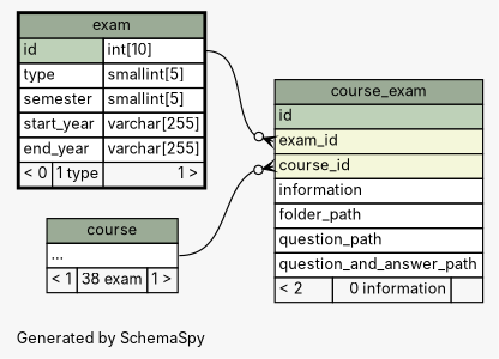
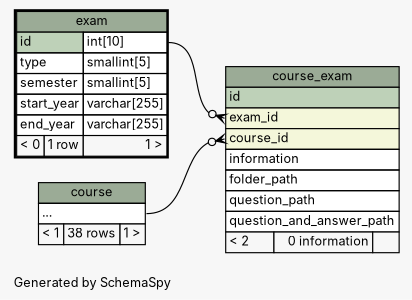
  digraph {
    bgcolor="#f7f7f7"
    fontname=Inter
    fontsize=11
    label="\nGenerated by SchemaSpy"
    labeljust=l
    nodesep=0.18
    rankdir=RL
    ranksep=0.46
    node [fontname=Inter fontsize=11 shape=plaintext]
    edge [arrowhead=none arrowsize=0.8 arrowtail=crowodot dir=back fontname=Inter]
    n1 [label=<     <TABLE BORDER="0" CELLBORDER="1" CELLSPACING="0" BGCOLOR="#ffffff">       <TR><TD COLSPAN="3" BGCOLOR="#9bab96" ALIGN="CENTER">course_exam</TD></TR>       <TR><TD PORT="id" COLSPAN="3" BGCOLOR="#bed1b8" ALIGN="LEFT">id</TD></TR>       <TR><TD PORT="exam_id" COLSPAN="3" BGCOLOR="#f4f7da" ALIGN="LEFT">exam_id</TD></TR>       <TR><TD PORT="course_id" COLSPAN="3" BGCOLOR="#f4f7da" ALIGN="LEFT">course_id</TD></TR>       <TR><TD PORT="information" COLSPAN="3" ALIGN="LEFT">information</TD></TR>       <TR><TD PORT="folder_path" COLSPAN="3" ALIGN="LEFT">folder_path</TD></TR>       <TR><TD PORT="question_path" COLSPAN="3" ALIGN="LEFT">question_path</TD></TR>       <TR><TD PORT="question_and_answer_path" COLSPAN="3" ALIGN="LEFT">question_and_answer_path</TD></TR>       <TR><TD ALIGN="LEFT" BGCOLOR="#f7f7f7">&lt; 2</TD><TD ALIGN="RIGHT" BGCOLOR="#f7f7f7">0 information</TD><TD ALIGN="RIGHT" BGCOLOR="#f7f7f7">  </TD></TR>     </TABLE>>]
-   n2 [label=<     <TABLE BORDER="0" CELLBORDER="1" CELLSPACING="0" BGCOLOR="#ffffff">       <TR><TD COLSPAN="3" BGCOLOR="#9bab96" ALIGN="CENTER">course</TD></TR>       <TR><TD PORT="elipses" COLSPAN="3" ALIGN="LEFT">...</TD></TR>       <TR><TD ALIGN="LEFT" BGCOLOR="#f7f7f7">&lt; 1</TD><TD ALIGN="RIGHT" BGCOLOR="#f7f7f7">38 exam</TD><TD ALIGN="RIGHT" BGCOLOR="#f7f7f7">1 &gt;</TD></TR>     </TABLE>>]
-   n3 [label=<     <TABLE BORDER="2" CELLBORDER="1" CELLSPACING="0" BGCOLOR="#ffffff">       <TR><TD COLSPAN="3" BGCOLOR="#9bab96" ALIGN="CENTER">exam</TD></TR>       <TR><TD PORT="id" COLSPAN="2" BGCOLOR="#bed1b8" ALIGN="LEFT">id</TD><TD PORT="id.type" ALIGN="LEFT">int[10]</TD></TR>       <TR><TD PORT="type" COLSPAN="2" ALIGN="LEFT">type</TD><TD PORT="type.type" ALIGN="LEFT">smallint[5]</TD></TR>       <TR><TD PORT="semester" COLSPAN="2" ALIGN="LEFT">semester</TD><TD PORT="semester.type" ALIGN="LEFT">smallint[5]</TD></TR>       <TR><TD PORT="start_year" COLSPAN="2" ALIGN="LEFT">start_year</TD><TD PORT="start_year.type" ALIGN="LEFT">varchar[255]</TD></TR>       <TR><TD PORT="end_year" COLSPAN="2" ALIGN="LEFT">end_year</TD><TD PORT="end_year.type" ALIGN="LEFT">varchar[255]</TD></TR>       <TR><TD ALIGN="LEFT" BGCOLOR="#f7f7f7">&lt; 0</TD><TD ALIGN="RIGHT" BGCOLOR="#f7f7f7">1 type</TD><TD ALIGN="RIGHT" BGCOLOR="#f7f7f7">1 &gt;</TD></TR>     </TABLE>>]
+   n2 [label=<     <TABLE BORDER="0" CELLBORDER="1" CELLSPACING="0" BGCOLOR="#ffffff">       <TR><TD COLSPAN="3" BGCOLOR="#9bab96" ALIGN="CENTER">course</TD></TR>       <TR><TD PORT="elipses" COLSPAN="3" ALIGN="LEFT">...</TD></TR>       <TR><TD ALIGN="LEFT" BGCOLOR="#f7f7f7">&lt; 1</TD><TD ALIGN="RIGHT" BGCOLOR="#f7f7f7">38 rows</TD><TD ALIGN="RIGHT" BGCOLOR="#f7f7f7">1 &gt;</TD></TR>     </TABLE>>]
+   n3 [label=<     <TABLE BORDER="2" CELLBORDER="1" CELLSPACING="0" BGCOLOR="#ffffff">       <TR><TD COLSPAN="3" BGCOLOR="#9bab96" ALIGN="CENTER">exam</TD></TR>       <TR><TD PORT="id" COLSPAN="2" BGCOLOR="#bed1b8" ALIGN="LEFT">id</TD><TD PORT="id.type" ALIGN="LEFT">int[10]</TD></TR>       <TR><TD PORT="type" COLSPAN="2" ALIGN="LEFT">type</TD><TD PORT="type.type" ALIGN="LEFT">smallint[5]</TD></TR>       <TR><TD PORT="semester" COLSPAN="2" ALIGN="LEFT">semester</TD><TD PORT="semester.type" ALIGN="LEFT">smallint[5]</TD></TR>       <TR><TD PORT="start_year" COLSPAN="2" ALIGN="LEFT">start_year</TD><TD PORT="start_year.type" ALIGN="LEFT">varchar[255]</TD></TR>       <TR><TD PORT="end_year" COLSPAN="2" ALIGN="LEFT">end_year</TD><TD PORT="end_year.type" ALIGN="LEFT">varchar[255]</TD></TR>       <TR><TD ALIGN="LEFT" BGCOLOR="#f7f7f7">&lt; 0</TD><TD ALIGN="RIGHT" BGCOLOR="#f7f7f7">1 row</TD><TD ALIGN="RIGHT" BGCOLOR="#f7f7f7">1 &gt;</TD></TR>     </TABLE>>]
    n1 -> n2 [headport="elipses:e" tailport="course_id:w"]
    n1 -> n3 [headport="id.type:e" tailport="exam_id:w"]
  }
